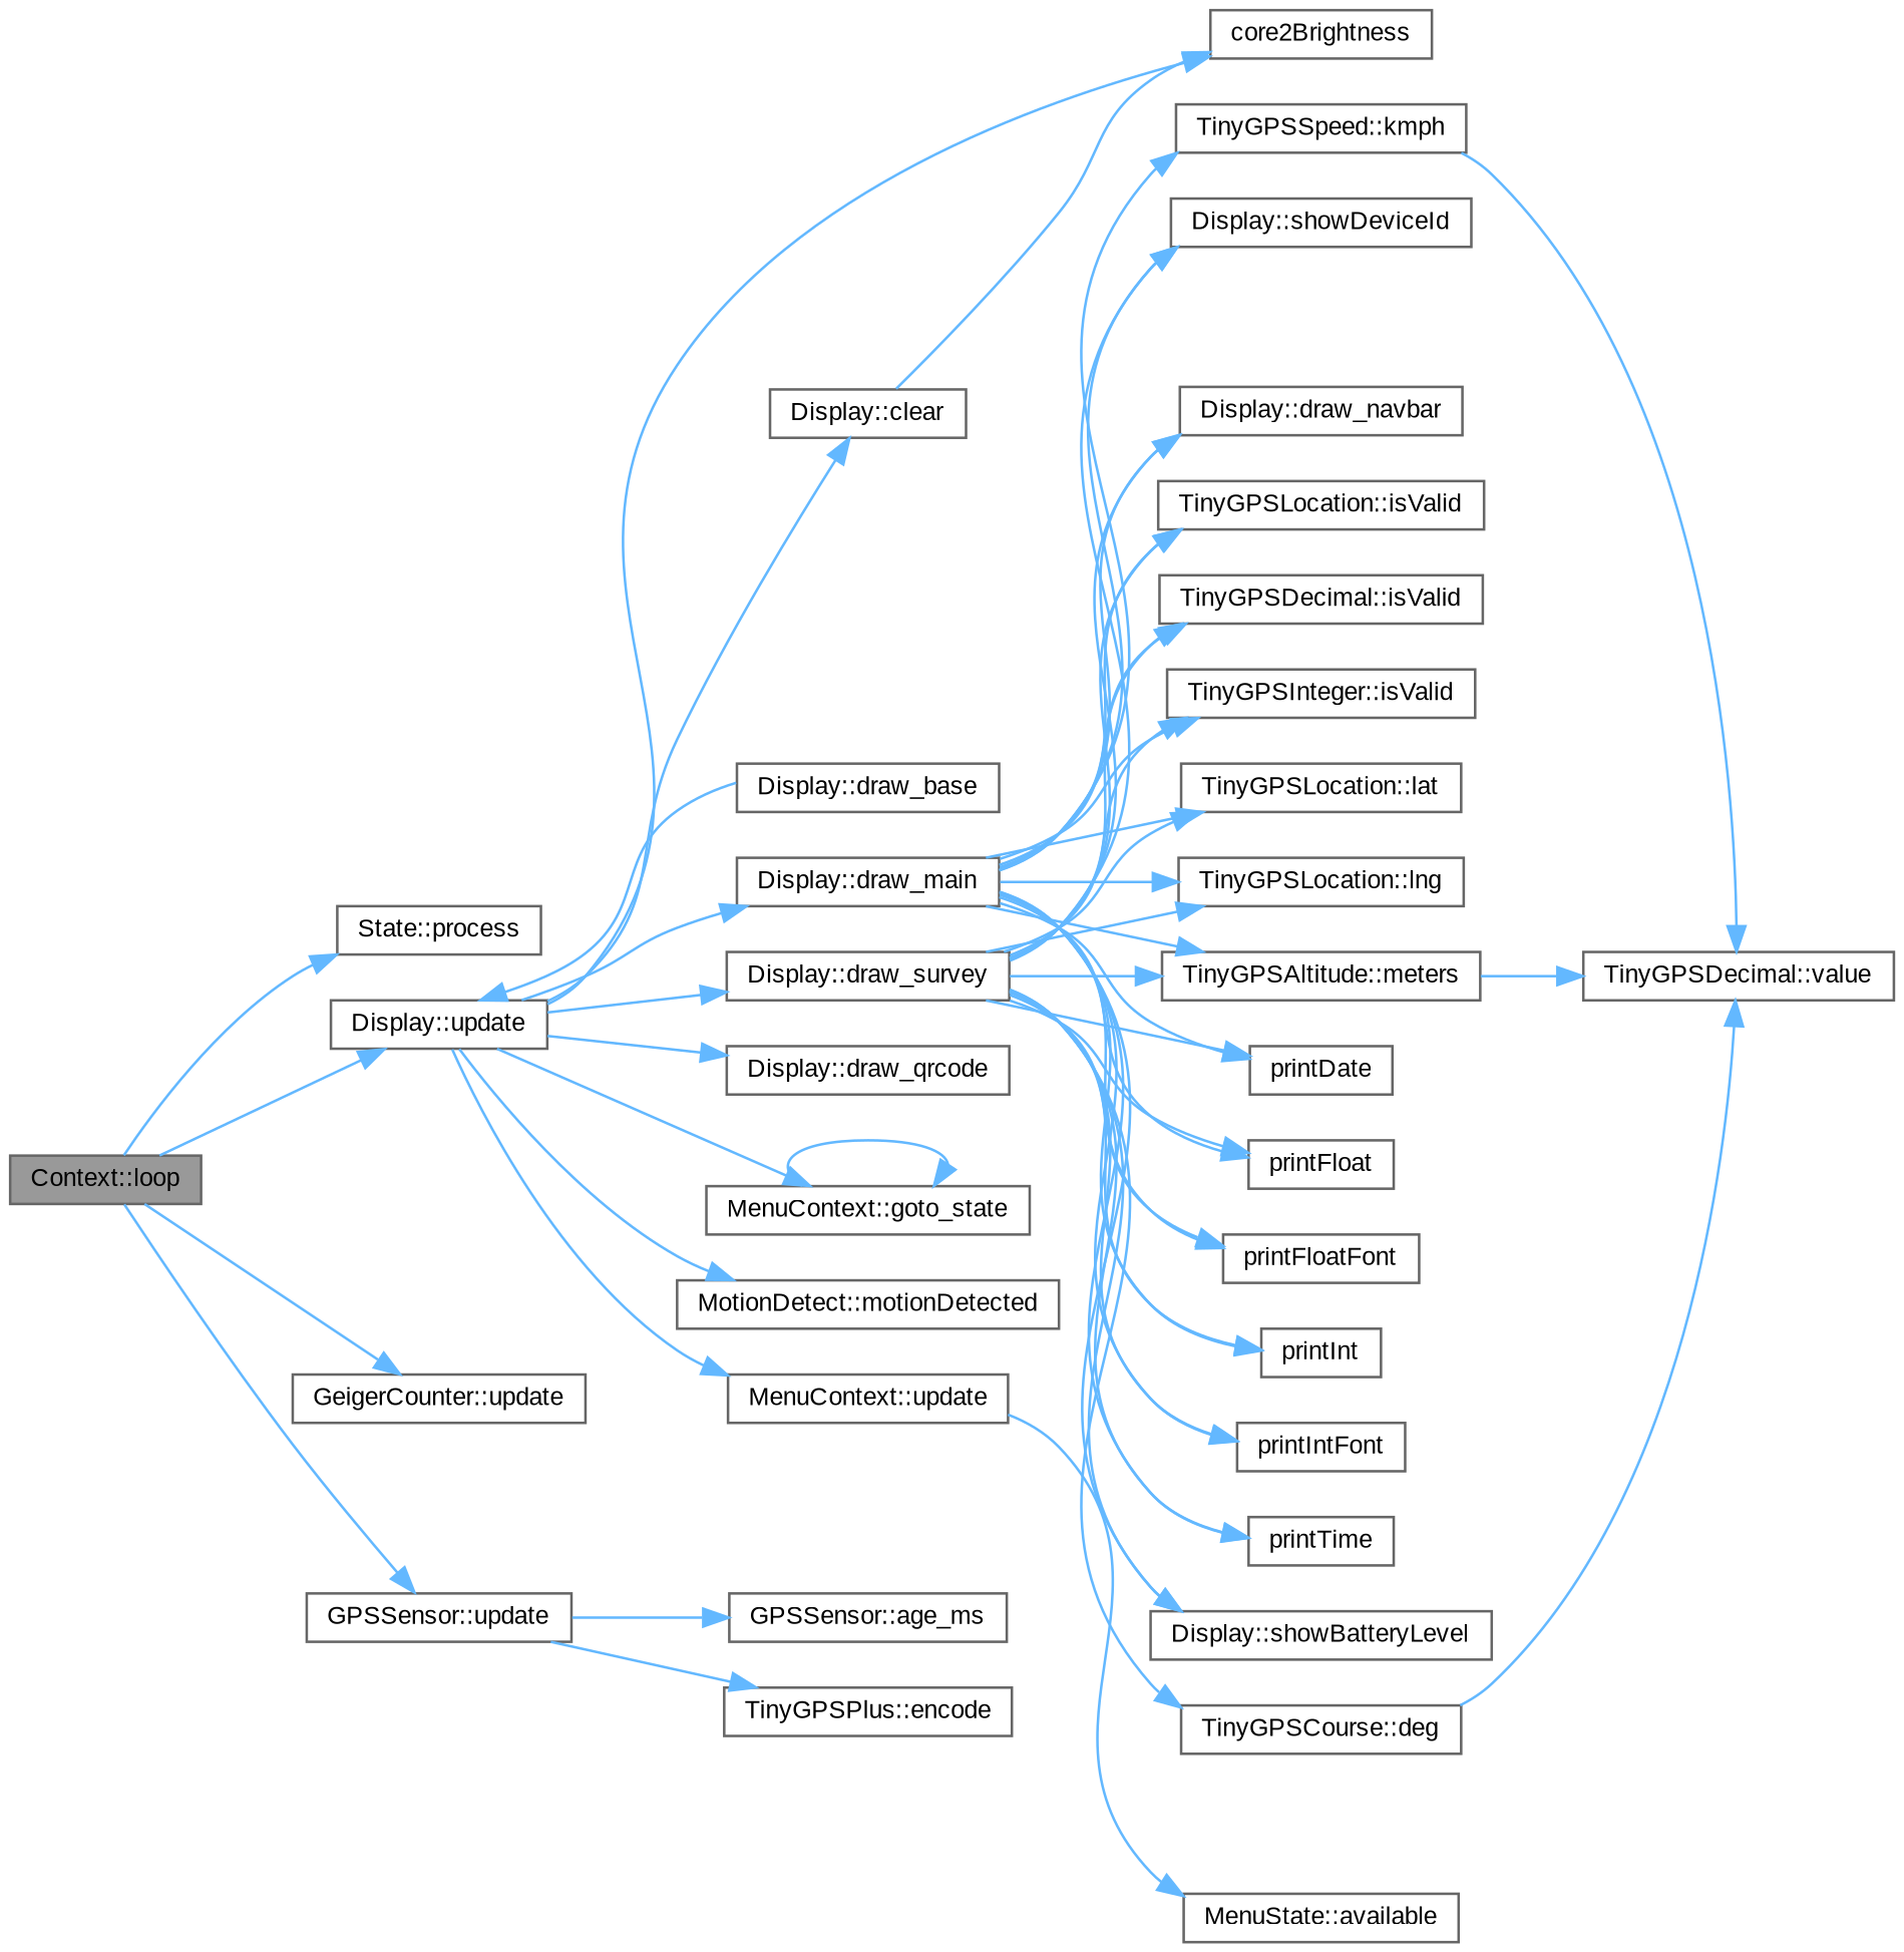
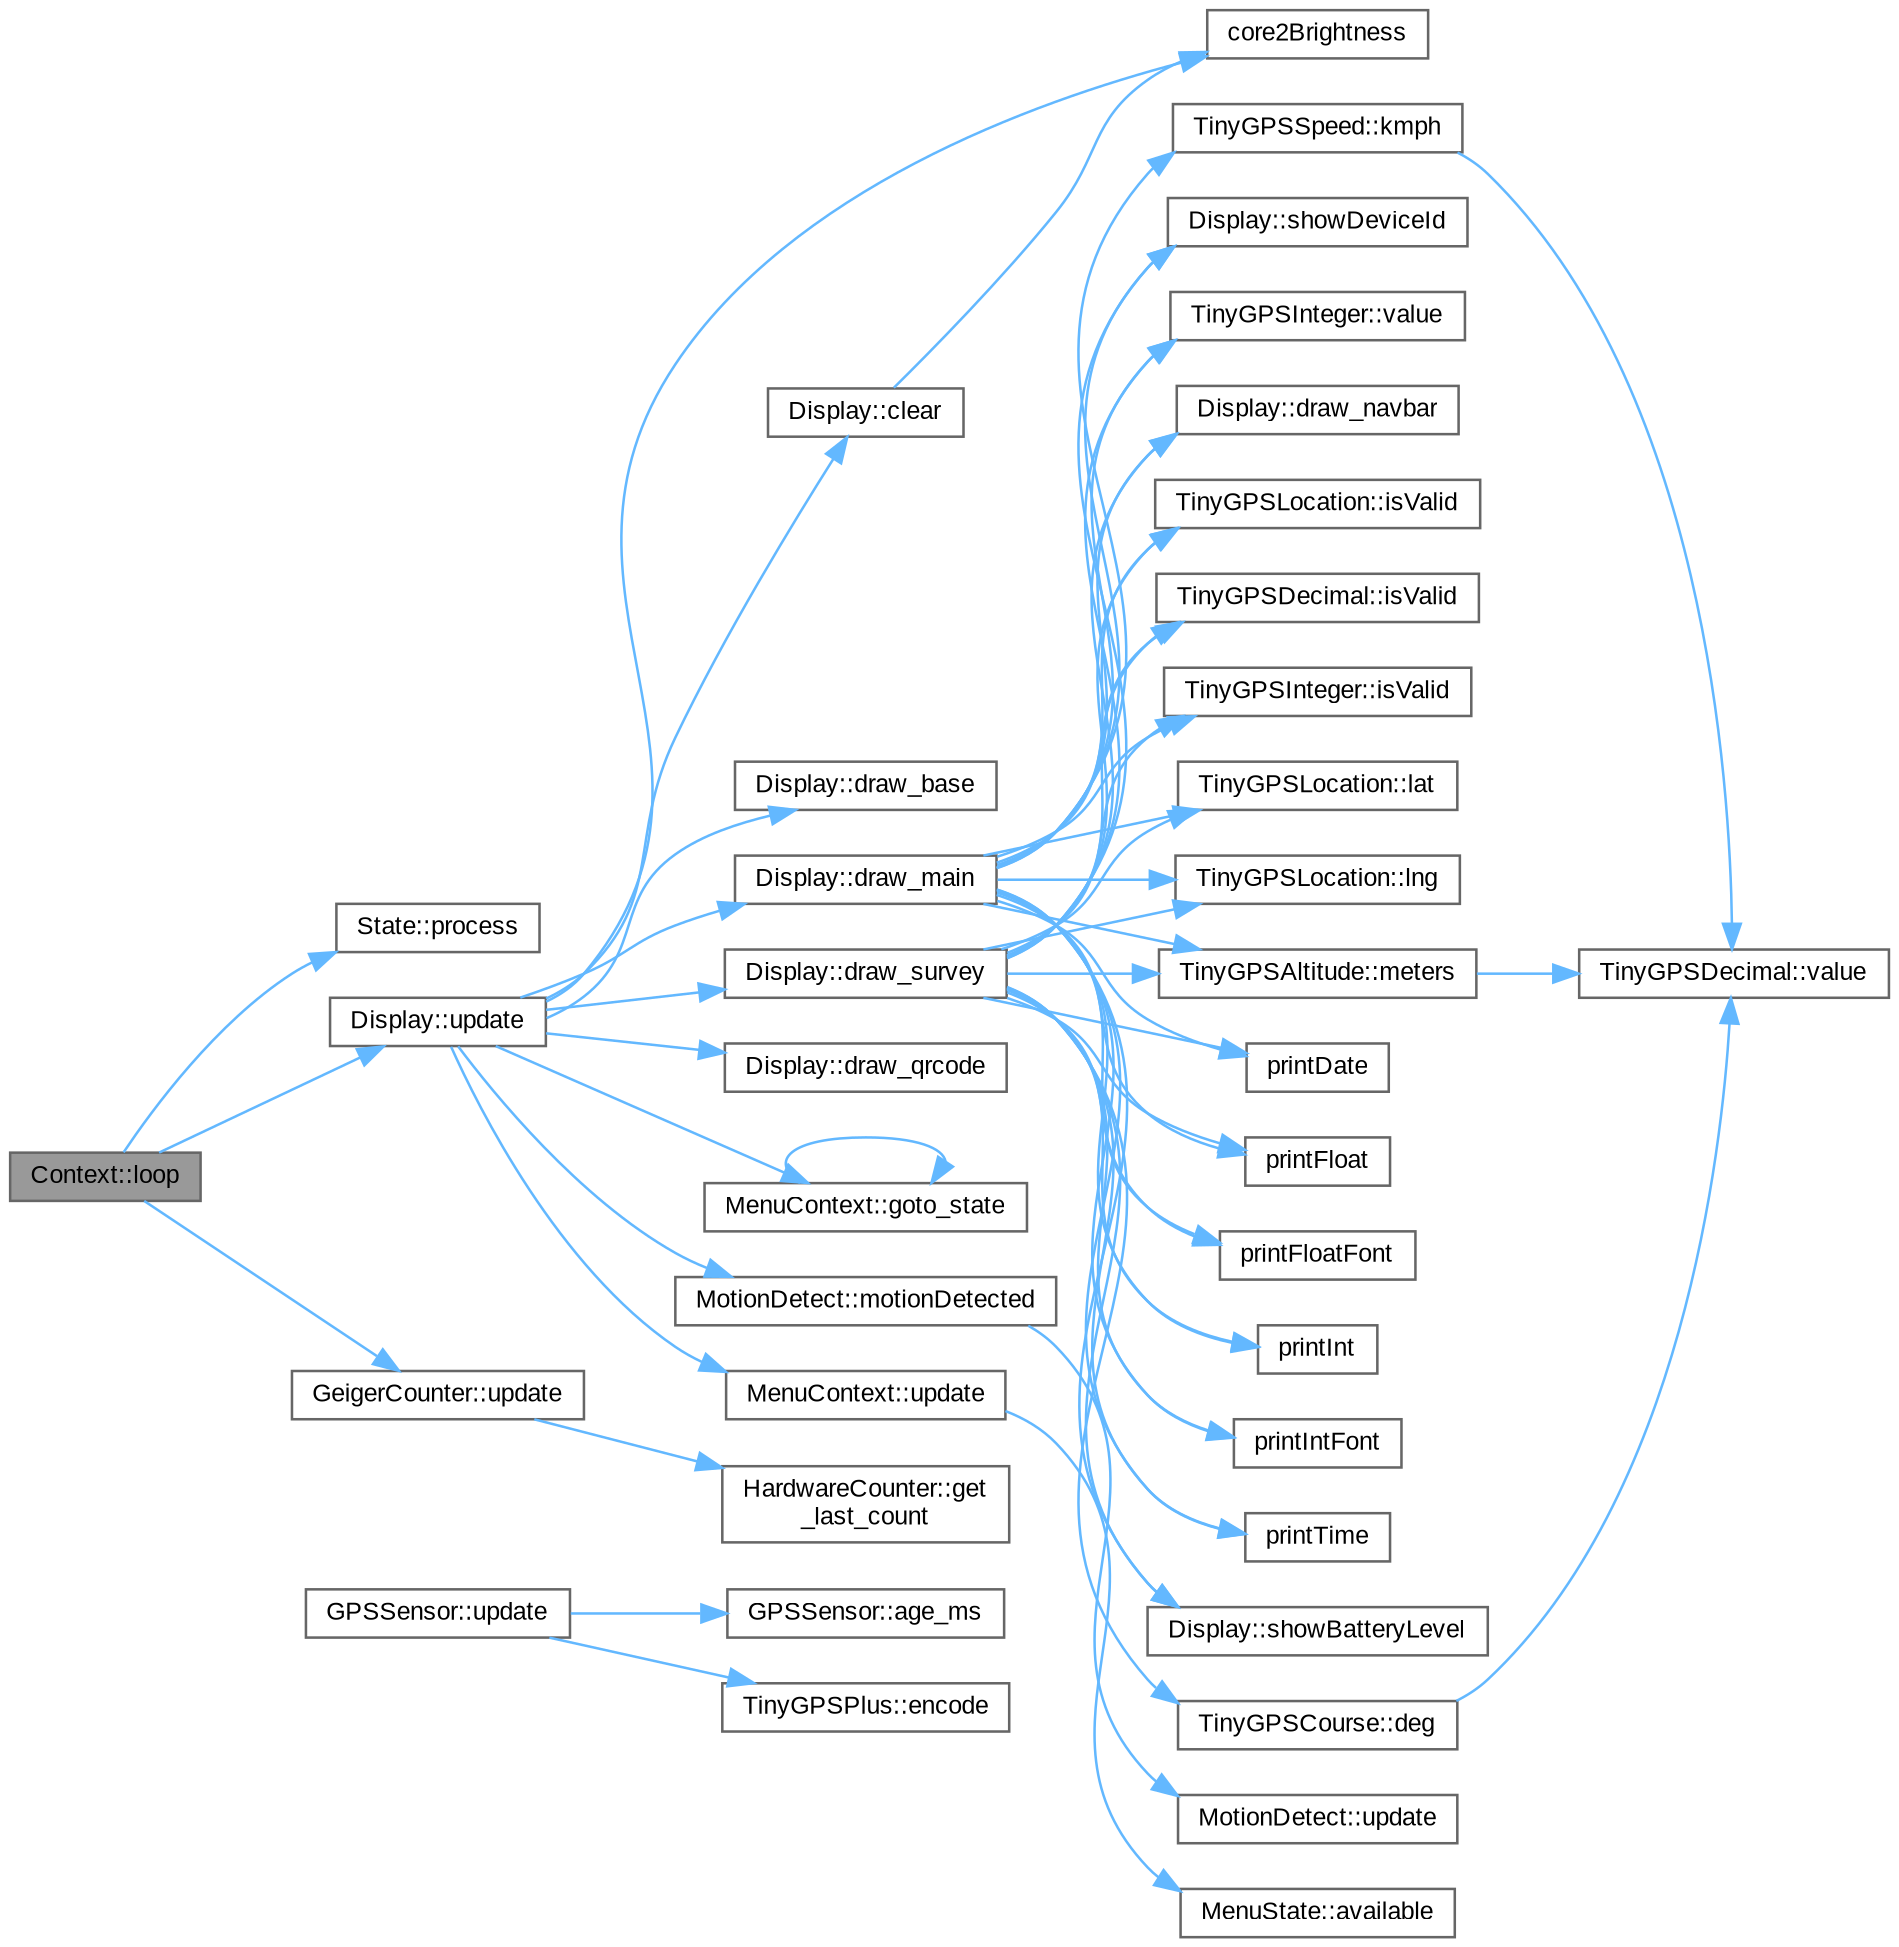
  digraph {
    fontname="Liberation Sans"
    rankdir=LR
    node [color=grey40 fillcolor=white fontname="Liberation Sans" fontsize=10 shape=box style=filled]
    edge [color=steelblue1 fontname="Liberation Sans" fontsize=10 labelfontname=Helvetica labelfontsize=10 style=solid]
    n1 [color=gray40 fillcolor=grey60 fontcolor=black height=0.2 label="Context::loop" width=0.4]
    n2 [height=0.2 label="State::process" width=0.4]
    n3 [height=0.2 label="Display::update" width=0.4]
    n4 [height=0.2 label="GeigerCounter::update" width=0.4]
    n5 [height=0.2 label="GPSSensor::update" width=0.4]
    n6 [height=0.2 label="Display::clear" width=0.4]
    n7 [height=0.2 label=core2Brightness width=0.4]
    n8 [height=0.2 label="Display::draw_base" width=0.4]
    n9 [height=0.2 label="Display::draw_main" width=0.4]
    n10 [height=0.2 label="Display::draw_qrcode" width=0.4]
    n11 [height=0.2 label="Display::draw_survey" width=0.4]
    n12 [height=0.2 label="MenuContext::goto_state" width=0.4]
    n13 [height=0.2 label="MotionDetect::motionDetected" width=0.4]
    n14 [height=0.2 label="MenuContext::update" width=0.4]
+   n15 [height=0.2 label="HardwareCounter::get\l_last_count" width=0.4]
    n16 [height=0.2 label="GPSSensor::age_ms" width=0.4]
    n17 [height=0.2 label="TinyGPSPlus::encode" width=0.4]
    n18 [height=0.2 label="Display::draw_navbar" width=0.4]
    n19 [height=0.2 label="TinyGPSLocation::isValid" width=0.4]
    n20 [height=0.2 label="TinyGPSDecimal::isValid" width=0.4]
    n21 [height=0.2 label="TinyGPSInteger::isValid" width=0.4]
    n22 [height=0.2 label="TinyGPSSpeed::kmph" width=0.4]
    n23 [height=0.2 label="TinyGPSLocation::lat" width=0.4]
    n24 [height=0.2 label="TinyGPSLocation::lng" width=0.4]
    n25 [height=0.2 label="TinyGPSAltitude::meters" width=0.4]
    n26 [height=0.2 label=printDate width=0.4]
    n27 [height=0.2 label=printFloat width=0.4]
    n28 [height=0.2 label=printFloatFont width=0.4]
    n29 [height=0.2 label=printInt width=0.4]
    n30 [height=0.2 label=printIntFont width=0.4]
    n31 [height=0.2 label=printTime width=0.4]
    n32 [height=0.2 label="Display::showBatteryLevel" width=0.4]
    n33 [height=0.2 label="Display::showDeviceId" width=0.4]
+   n34 [height=0.2 label="TinyGPSInteger::value" width=0.4]
    n35 [height=0.2 label="TinyGPSCourse::deg" width=0.4]
+   n36 [height=0.2 label="MotionDetect::update" width=0.4]
    n37 [height=0.2 label="MenuState::available" width=0.4]
    n38 [height=0.2 label="TinyGPSDecimal::value" width=0.4]
    n1 -> n2
    n1 -> n3
    n1 -> n4
-   n1 -> n5
    n3 -> n6
    n3 -> n7
-   n8 -> n3
+   n3 -> n8
    n3 -> n9
    n3 -> n10
    n3 -> n11
    n3 -> n12
    n3 -> n13
    n3 -> n14
+   n4 -> n15
    n5 -> n16
    n5 -> n17
    n6 -> n7
    n9 -> n18
    n9 -> n19
    n9 -> n20
    n9 -> n21
    n9 -> n22
    n9 -> n23
    n9 -> n24
    n9 -> n25
    n9 -> n26
    n9 -> n27
    n9 -> n28
    n9 -> n29
    n9 -> n30
    n9 -> n31
    n9 -> n32
    n9 -> n33
+   n9 -> n34
    n11 -> n18
    n11 -> n19
    n11 -> n20
    n11 -> n21
    n11 -> n23
    n11 -> n24
    n11 -> n25
    n11 -> n26
    n11 -> n27
    n11 -> n28
    n11 -> n29
    n11 -> n30
    n11 -> n31
    n11 -> n32
    n11 -> n33
+   n11 -> n34
    n11 -> n35
    n12 -> n12
+   n13 -> n36
    n14 -> n37
    n22 -> n38
    n25 -> n38
    n35 -> n38
  }
